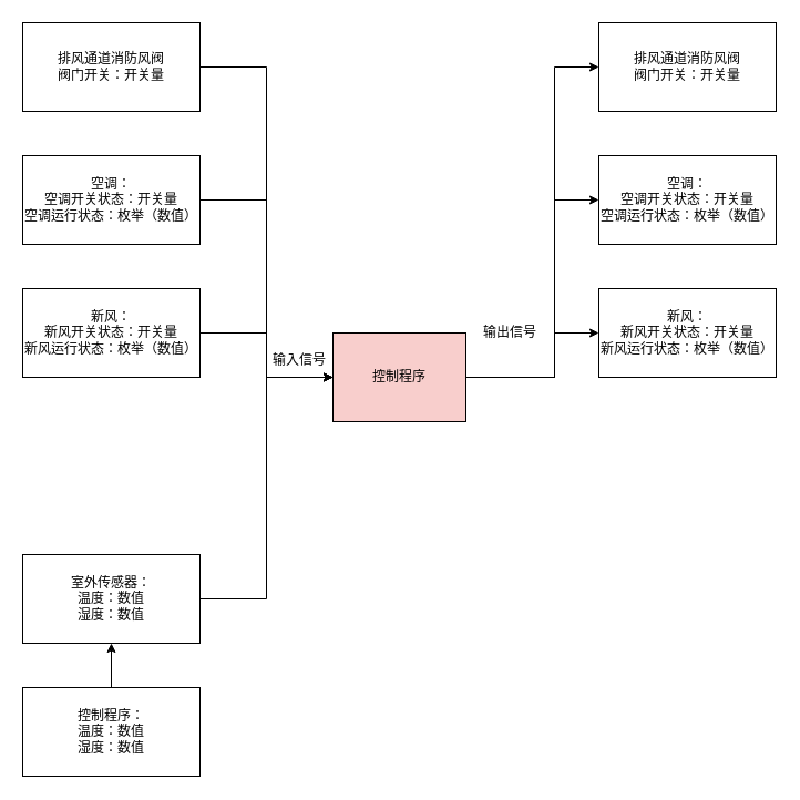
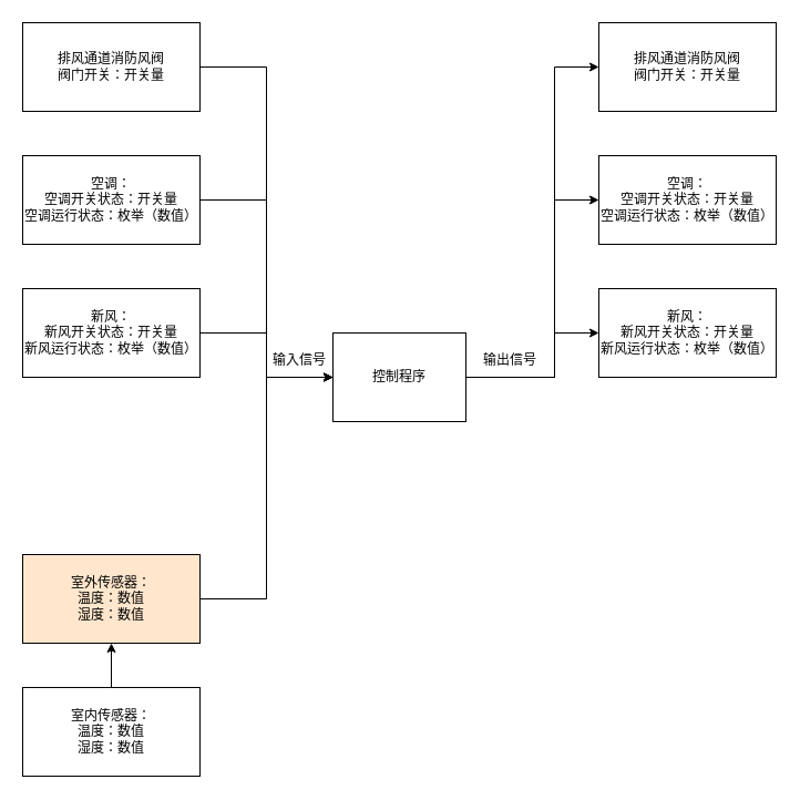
  <mxCell id="0" />
  <mxCell id="1" parent="0" />
  <mxCell id="2" value="输入信号" style="text;html=1;strokeColor=none;fillColor=none;align=center;verticalAlign=middle;whiteSpace=wrap;rounded=0;" vertex="1" parent="1"><mxGeometry x="240" y="310" width="60" height="30" as="geometry" /></mxCell>
  <mxCell id="3" style="edgeStyle=orthogonalEdgeStyle;rounded=0;orthogonalLoop=1;jettySize=auto;html=1;" edge="1" parent="1" source="4"><mxGeometry relative="1" as="geometry"><mxPoint x="300" y="340" as="targetPoint" /><Array as="points"><mxPoint x="240" y="540" /><mxPoint x="240" y="340" /></Array></mxGeometry></mxCell>
- <mxCell id="4" value="室外传感器：&lt;br&gt;温度：数值&lt;br&gt;湿度：数值" style="rounded=0;whiteSpace=wrap;html=1;" vertex="1" parent="1"><mxGeometry x="20" y="500" width="160" height="80" as="geometry" /></mxCell>
+ <mxCell id="4" value="室外传感器：&lt;br&gt;温度：数值&lt;br&gt;湿度：数值" style="rounded=0;whiteSpace=wrap;html=1;fillColor=#ffe6cc;" vertex="1" parent="1"><mxGeometry x="20" y="500" width="160" height="80" as="geometry" /></mxCell>
  <mxCell id="5" style="edgeStyle=orthogonalEdgeStyle;rounded=0;orthogonalLoop=1;jettySize=auto;html=1;entryX=0;entryY=0.5;entryDx=0;entryDy=0;" edge="1" parent="1" source="6" target="20"><mxGeometry relative="1" as="geometry" /></mxCell>
  <mxCell id="6" value="空调：&lt;br&gt;空调开关状态：开关量&lt;br&gt;空调运行状态：枚举（数值）" style="rounded=0;whiteSpace=wrap;html=1;" vertex="1" parent="1"><mxGeometry x="20" width="160" height="80" as="geometry" y="140" /></mxCell>
  <mxCell id="7" style="edgeStyle=orthogonalEdgeStyle;rounded=0;orthogonalLoop=1;jettySize=auto;html=1;entryX=0;entryY=0.5;entryDx=0;entryDy=0;" edge="1" parent="1" source="8" target="20"><mxGeometry relative="1" as="geometry" /></mxCell>
  <mxCell id="8" value="新风：&lt;br&gt;新风开关状态：开关量&lt;br&gt;新风运行状态：枚举（数值）" style="rounded=0;whiteSpace=wrap;html=1;" vertex="1" parent="1"><mxGeometry x="20" y="260" width="160" height="80" as="geometry" /></mxCell>
  <mxCell id="9" style="edgeStyle=orthogonalEdgeStyle;rounded=0;orthogonalLoop=1;jettySize=auto;html=1;" edge="1" parent="1" source="10" target="4"><mxGeometry relative="1" as="geometry" /></mxCell>
- <mxCell id="10" value="控制程序：&lt;br&gt;温度：数值&lt;br&gt;湿度：数值" style="rounded=0;whiteSpace=wrap;html=1;" vertex="1" parent="1"><mxGeometry x="20" y="620" width="160" height="80" as="geometry" /></mxCell>
- <mxCell id="11" value="输出信号" style="text;html=1;strokeColor=none;fillColor=none;align=center;verticalAlign=middle;whiteSpace=wrap;rounded=0;" vertex="1" parent="1"><mxGeometry x="430" y="285" width="60" height="30" as="geometry" /></mxCell>
+ <mxCell id="10" value="室内传感器：&lt;br&gt;温度：数值&lt;br&gt;湿度：数值" style="rounded=0;whiteSpace=wrap;html=1;" vertex="1" parent="1"><mxGeometry x="20" y="620" width="160" height="80" as="geometry" /></mxCell>
+ <mxCell id="11" value="输出信号" style="text;html=1;strokeColor=none;fillColor=none;align=center;verticalAlign=middle;whiteSpace=wrap;rounded=0;" vertex="1" parent="1"><mxGeometry x="430" y="310" width="60" height="30" as="geometry" /></mxCell>
  <mxCell id="12" value="空调：&lt;br&gt;空调开关状态：开关量&lt;br&gt;空调运行状态：枚举（数值）" style="rounded=0;whiteSpace=wrap;html=1;" vertex="1" parent="1"><mxGeometry x="540" width="160" height="80" as="geometry" y="140" /></mxCell>
  <mxCell id="13" value="新风：&lt;br&gt;新风开关状态：开关量&lt;br&gt;新风运行状态：枚举（数值）" style="rounded=0;whiteSpace=wrap;html=1;" vertex="1" parent="1"><mxGeometry x="540" y="260" width="160" height="80" as="geometry" /></mxCell>
  <mxCell id="14" style="edgeStyle=orthogonalEdgeStyle;rounded=0;orthogonalLoop=1;jettySize=auto;html=1;entryX=0;entryY=0.5;entryDx=0;entryDy=0;" edge="1" parent="1" source="15" target="20"><mxGeometry relative="1" as="geometry"><mxPoint x="240" y="230" as="targetPoint" /></mxGeometry></mxCell>
  <mxCell id="15" value="排风通道消防风阀&lt;br&gt;阀门开关：开关量" style="rounded=0;whiteSpace=wrap;html=1;" vertex="1" parent="1"><mxGeometry x="20" y="20" width="160" height="80" as="geometry" /></mxCell>
  <mxCell id="16" value="排风通道消防风阀&lt;br&gt;阀门开关：开关量" style="rounded=0;whiteSpace=wrap;html=1;" vertex="1" parent="1"><mxGeometry x="540" y="20" width="160" height="80" as="geometry" /></mxCell>
  <mxCell id="17" style="edgeStyle=orthogonalEdgeStyle;rounded=0;orthogonalLoop=1;jettySize=auto;html=1;entryX=0;entryY=0.5;entryDx=0;entryDy=0;" edge="1" parent="1" source="20" target="16"><mxGeometry relative="1" as="geometry"><Array as="points"><mxPoint x="500" y="340" /><mxPoint x="500" y="60" /></Array></mxGeometry></mxCell>
  <mxCell id="18" style="edgeStyle=orthogonalEdgeStyle;rounded=0;orthogonalLoop=1;jettySize=auto;html=1;entryX=0;entryY=0.5;entryDx=0;entryDy=0;" edge="1" parent="1" source="20" target="12"><mxGeometry relative="1" as="geometry"><Array as="points"><mxPoint x="500" y="340" /><mxPoint x="500" y="180" /></Array></mxGeometry></mxCell>
  <mxCell id="19" style="edgeStyle=orthogonalEdgeStyle;rounded=0;orthogonalLoop=1;jettySize=auto;html=1;entryX=0;entryY=0.5;entryDx=0;entryDy=0;" edge="1" parent="1" source="20" target="13"><mxGeometry relative="1" as="geometry"><Array as="points"><mxPoint x="500" y="340" /><mxPoint x="500" y="300" /></Array></mxGeometry></mxCell>
- <mxCell id="20" value="控制程序" style="rounded=0;whiteSpace=wrap;html=1;fillColor=#f8cecc;" vertex="1" parent="1"><mxGeometry x="300" y="300" width="120" height="80" as="geometry" /></mxCell>
+ <mxCell id="20" value="控制程序" style="rounded=0;whiteSpace=wrap;html=1;" vertex="1" parent="1"><mxGeometry x="300" y="300" width="120" height="80" as="geometry" /></mxCell>
